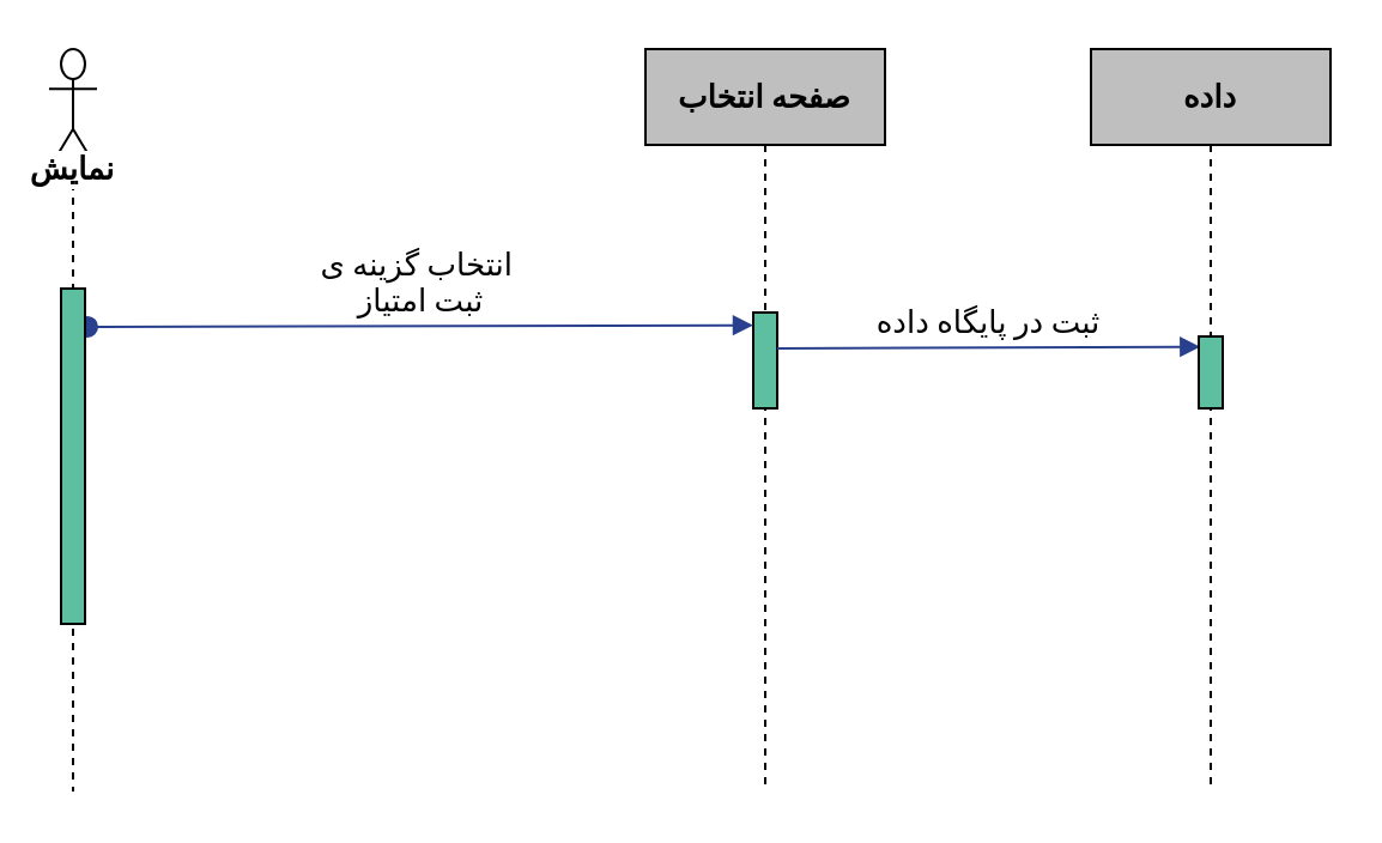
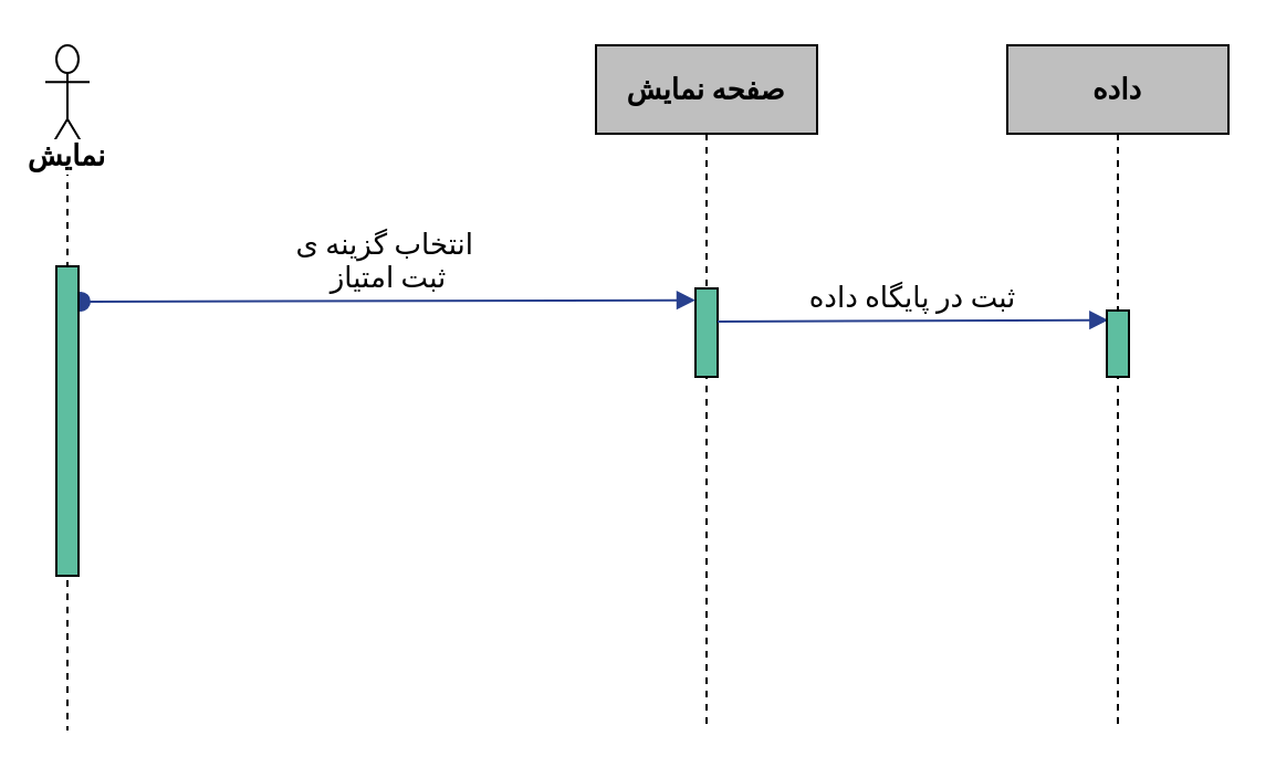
  <mxCell id="0" />
  <mxCell id="1" parent="0" />
  <mxCell id="2" value="نمایش" style="shape=umlLifeline;participant=umlActor;perimeter=lifelinePerimeter;whiteSpace=wrap;html=1;container=1;collapsible=0;recursiveResize=0;verticalAlign=top;spacingTop=36;labelBackgroundColor=#ffffff;outlineConnect=0;size=50;fontFamily=B Zar;fontSize=13;fontStyle=1" parent="1" vertex="1"><mxGeometry x="20" y="20" width="20" height="310" as="geometry" /></mxCell>
- <mxCell id="3" value="&lt;font style=&quot;font-size: 13px;&quot;&gt;&lt;br style=&quot;font-size: 13px;&quot;&gt;صفحه انتخاب&lt;br style=&quot;font-size: 13px;&quot;&gt;&lt;/font&gt;&lt;br style=&quot;font-size: 13px;&quot;&gt;" style="shape=umlLifeline;perimeter=lifelinePerimeter;whiteSpace=wrap;html=1;container=1;collapsible=0;recursiveResize=0;outlineConnect=0;fontFamily=B Zar;fontSize=13;fontStyle=1;fillColor=#BFBFBF;" parent="1" vertex="1"><mxGeometry x="269" y="20" width="100" height="310" as="geometry" /></mxCell>
+ <mxCell id="3" value="&lt;font style=&quot;font-size: 13px;&quot;&gt;&lt;br style=&quot;font-size: 13px;&quot;&gt;صفحه نمایش&lt;br style=&quot;font-size: 13px;&quot;&gt;&lt;/font&gt;&lt;br style=&quot;font-size: 13px;&quot;&gt;" style="shape=umlLifeline;perimeter=lifelinePerimeter;whiteSpace=wrap;html=1;container=1;collapsible=0;recursiveResize=0;outlineConnect=0;fontFamily=B Zar;fontSize=13;fontStyle=1;fillColor=#BFBFBF;" parent="1" vertex="1"><mxGeometry x="269" y="20" width="100" height="310" as="geometry" /></mxCell>
  <mxCell id="4" value="داده" style="shape=umlLifeline;perimeter=lifelinePerimeter;whiteSpace=wrap;html=1;container=1;collapsible=0;recursiveResize=0;outlineConnect=0;fontFamily=B Zar;fontSize=13;fontStyle=1;fillColor=#BFBFBF;" parent="1" vertex="1"><mxGeometry x="455" y="20" width="100" height="310" as="geometry" /></mxCell>
  <mxCell id="5" value="" style="html=1;points=[];perimeter=orthogonalPerimeter;fillColor=#5EBEA0;" parent="1" vertex="1"><mxGeometry x="314" y="130" width="10" height="40" as="geometry" /></mxCell>
  <mxCell id="6" value="&lt;font style=&quot;font-size: 13px&quot;&gt;انتخاب گزینه ی&amp;nbsp;&lt;br style=&quot;font-size: 13px&quot;&gt;ثبت امتیاز&lt;br style=&quot;font-size: 13px&quot;&gt;&lt;/font&gt;" style="html=1;verticalAlign=bottom;startArrow=oval;endArrow=block;startSize=8;strokeColor=#28408E;fontFamily=B Zar;fontSize=13;entryX=0;entryY=0.133;entryDx=0;entryDy=0;entryPerimeter=0;exitX=1.1;exitY=0.114;exitDx=0;exitDy=0;exitPerimeter=0;" parent="1" target="5" edge="1" source="9"><mxGeometry relative="1" as="geometry"><mxPoint x="30" y="135" as="sourcePoint" /><mxPoint x="309" y="135" as="targetPoint" /></mxGeometry></mxCell>
  <mxCell id="7" value="&lt;font style=&quot;font-size: 13px;&quot;&gt;ثبت در پایگاه داده&lt;/font&gt;" style="html=1;verticalAlign=bottom;endArrow=block;fontFamily=B Zar;fontSize=13;strokeColor=#28408E;entryX=0.067;entryY=0.144;entryDx=0;entryDy=0;entryPerimeter=0;" parent="1" target="8" edge="1"><mxGeometry relative="1" as="geometry"><mxPoint x="324" y="145" as="sourcePoint" /><mxPoint x="490" y="145" as="targetPoint" /></mxGeometry></mxCell>
  <mxCell id="8" value="" style="html=1;points=[];perimeter=orthogonalPerimeter;fillColor=#5EBEA0;" parent="1" vertex="1"><mxGeometry x="500" y="140" width="10" height="30" as="geometry" /></mxCell>
  <mxCell id="9" value="" style="html=1;points=[];perimeter=orthogonalPerimeter;fillColor=#5EBEA0;" vertex="1" parent="1"><mxGeometry x="25" y="120" width="10" height="140" as="geometry" /></mxCell>
